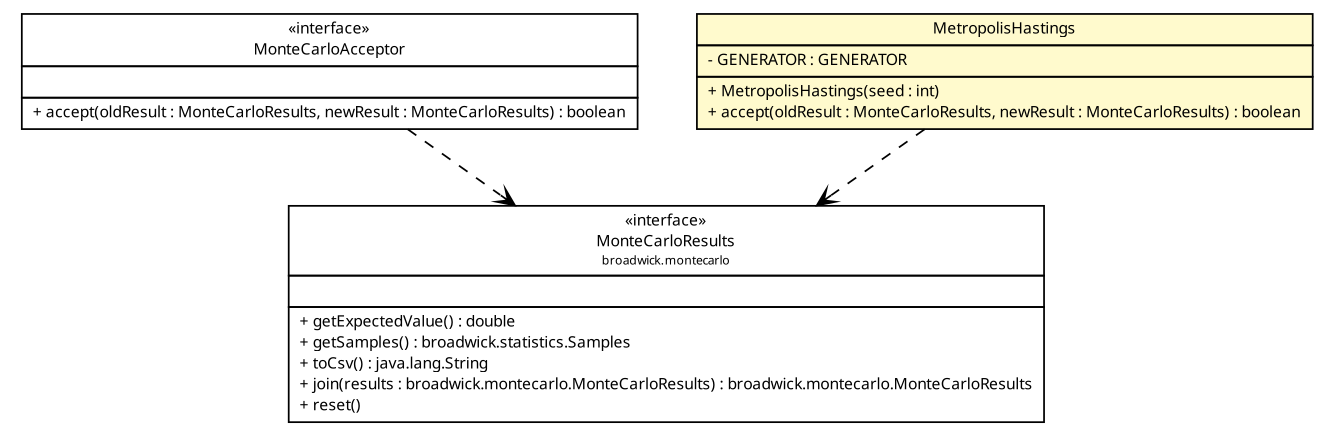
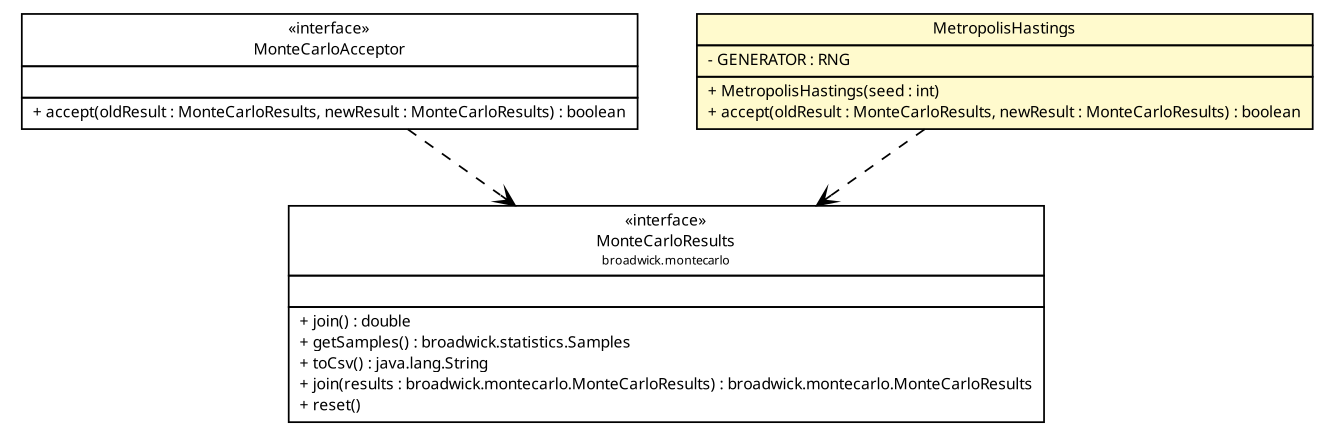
  digraph {
    nodesep=0.25
    ranksep=0.5
    node [fontcolor=black fontname="Trebuchet MS" fontsize=9.0 shape=plaintext]
    edge [arrowhead=open color=black fontcolor=black fontname="Trebuchet MS" fontsize=10.0 headport=p labelfontname="Trebuchet MS" labelfontsize=10 style=dashed tailport=p]
    n1 [label=<<table title="broadwick.montecarlo.acceptor.MonteCarloAcceptor" border="0" cellborder="1" cellspacing="0" cellpadding="2" port="p" href="./MonteCarloAcceptor.html"> 		<tr><td><table border="0" cellspacing="0" cellpadding="1"> <tr><td align="center" balign="center"> &#171;interface&#187; </td></tr> <tr><td align="center" balign="center"><font face="Trebuchet MS"> MonteCarloAcceptor </font></td></tr> 		</table></td></tr> 		<tr><td><table border="0" cellspacing="0" cellpadding="1"> <tr><td align="left" balign="left">  </td></tr> 		</table></td></tr> 		<tr><td><table border="0" cellspacing="0" cellpadding="1"> <tr><td align="left" balign="left"> + accept(oldResult : MonteCarloResults, newResult : MonteCarloResults) : boolean </td></tr> 		</table></td></tr> 		</table>>]
-   n2 [label=<<table title="broadwick.montecarlo.MonteCarloResults" border="0" cellborder="1" cellspacing="0" cellpadding="2" port="p" href="../MonteCarloResults.html"> 		<tr><td><table border="0" cellspacing="0" cellpadding="1"> <tr><td align="center" balign="center"> &#171;interface&#187; </td></tr> <tr><td align="center" balign="center"><font face="Trebuchet MS"> MonteCarloResults </font></td></tr> <tr><td align="center" balign="center"><font face="Trebuchet MS" point-size="7.0"> broadwick.montecarlo </font></td></tr> 		</table></td></tr> 		<tr><td><table border="0" cellspacing="0" cellpadding="1"> <tr><td align="left" balign="left">  </td></tr> 		</table></td></tr> 		<tr><td><table border="0" cellspacing="0" cellpadding="1"> <tr><td align="left" balign="left"> + getExpectedValue() : double </td></tr> <tr><td align="left" balign="left"> + getSamples() : broadwick.statistics.Samples </td></tr> <tr><td align="left" balign="left"> + toCsv() : java.lang.String </td></tr> <tr><td align="left" balign="left"> + join(results : broadwick.montecarlo.MonteCarloResults) : broadwick.montecarlo.MonteCarloResults </td></tr> <tr><td align="left" balign="left"> + reset() </td></tr> 		</table></td></tr> 		</table>>]
-   n3 [label=<<table title="broadwick.montecarlo.acceptor.MetropolisHastings" border="0" cellborder="1" cellspacing="0" cellpadding="2" port="p" bgcolor="lemonChiffon" href="./MetropolisHastings.html"> 		<tr><td><table border="0" cellspacing="0" cellpadding="1"> <tr><td align="center" balign="center"><font face="Trebuchet MS"> MetropolisHastings </font></td></tr> 		</table></td></tr> 		<tr><td><table border="0" cellspacing="0" cellpadding="1"> <tr><td align="left" balign="left"> - GENERATOR : GENERATOR </td></tr> 		</table></td></tr> 		<tr><td><table border="0" cellspacing="0" cellpadding="1"> <tr><td align="left" balign="left"> + MetropolisHastings(seed : int) </td></tr> <tr><td align="left" balign="left"> + accept(oldResult : MonteCarloResults, newResult : MonteCarloResults) : boolean </td></tr> 		</table></td></tr> 		</table>>]
+   n2 [label=<<table title="broadwick.montecarlo.MonteCarloResults" border="0" cellborder="1" cellspacing="0" cellpadding="2" port="p" href="../MonteCarloResults.html"> 		<tr><td><table border="0" cellspacing="0" cellpadding="1"> <tr><td align="center" balign="center"> &#171;interface&#187; </td></tr> <tr><td align="center" balign="center"><font face="Trebuchet MS"> MonteCarloResults </font></td></tr> <tr><td align="center" balign="center"><font face="Trebuchet MS" point-size="7.0"> broadwick.montecarlo </font></td></tr> 		</table></td></tr> 		<tr><td><table border="0" cellspacing="0" cellpadding="1"> <tr><td align="left" balign="left">  </td></tr> 		</table></td></tr> 		<tr><td><table border="0" cellspacing="0" cellpadding="1"> <tr><td align="left" balign="left"> + join() : double </td></tr> <tr><td align="left" balign="left"> + getSamples() : broadwick.statistics.Samples </td></tr> <tr><td align="left" balign="left"> + toCsv() : java.lang.String </td></tr> <tr><td align="left" balign="left"> + join(results : broadwick.montecarlo.MonteCarloResults) : broadwick.montecarlo.MonteCarloResults </td></tr> <tr><td align="left" balign="left"> + reset() </td></tr> 		</table></td></tr> 		</table>>]
+   n3 [label=<<table title="broadwick.montecarlo.acceptor.MetropolisHastings" border="0" cellborder="1" cellspacing="0" cellpadding="2" port="p" bgcolor="lemonChiffon" href="./MetropolisHastings.html"> 		<tr><td><table border="0" cellspacing="0" cellpadding="1"> <tr><td align="center" balign="center"><font face="Trebuchet MS"> MetropolisHastings </font></td></tr> 		</table></td></tr> 		<tr><td><table border="0" cellspacing="0" cellpadding="1"> <tr><td align="left" balign="left"> - GENERATOR : RNG </td></tr> 		</table></td></tr> 		<tr><td><table border="0" cellspacing="0" cellpadding="1"> <tr><td align="left" balign="left"> + MetropolisHastings(seed : int) </td></tr> <tr><td align="left" balign="left"> + accept(oldResult : MonteCarloResults, newResult : MonteCarloResults) : boolean </td></tr> 		</table></td></tr> 		</table>>]
    n1 -> n2
    n3 -> n2
  }
